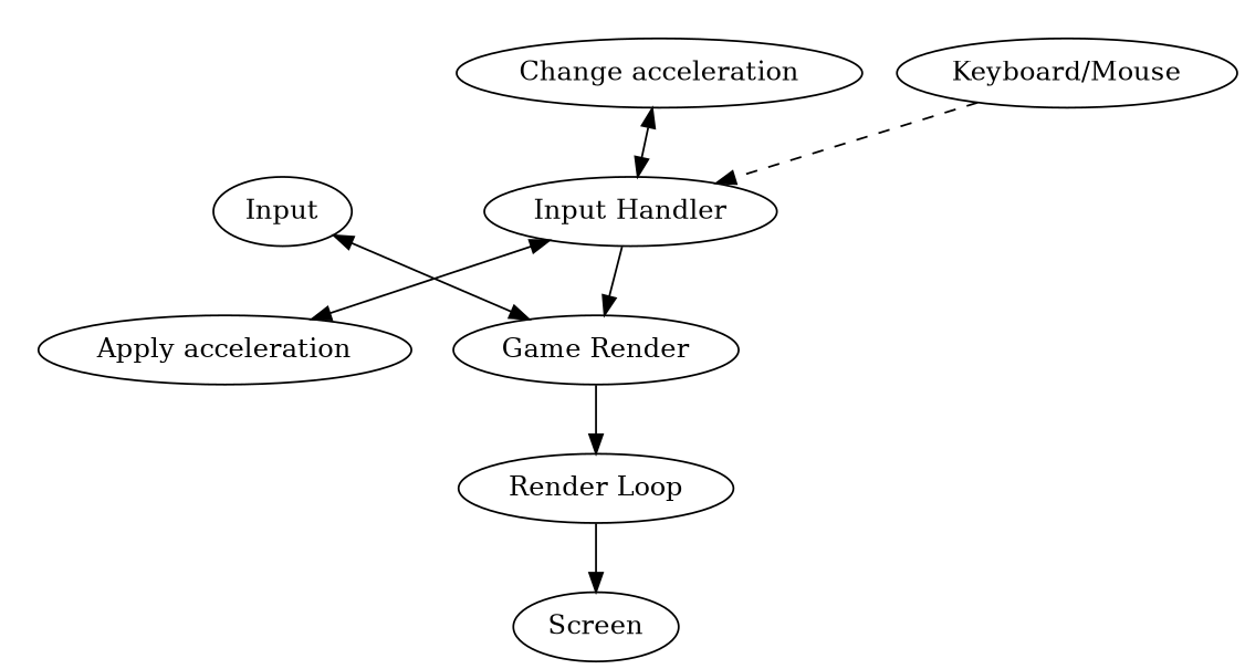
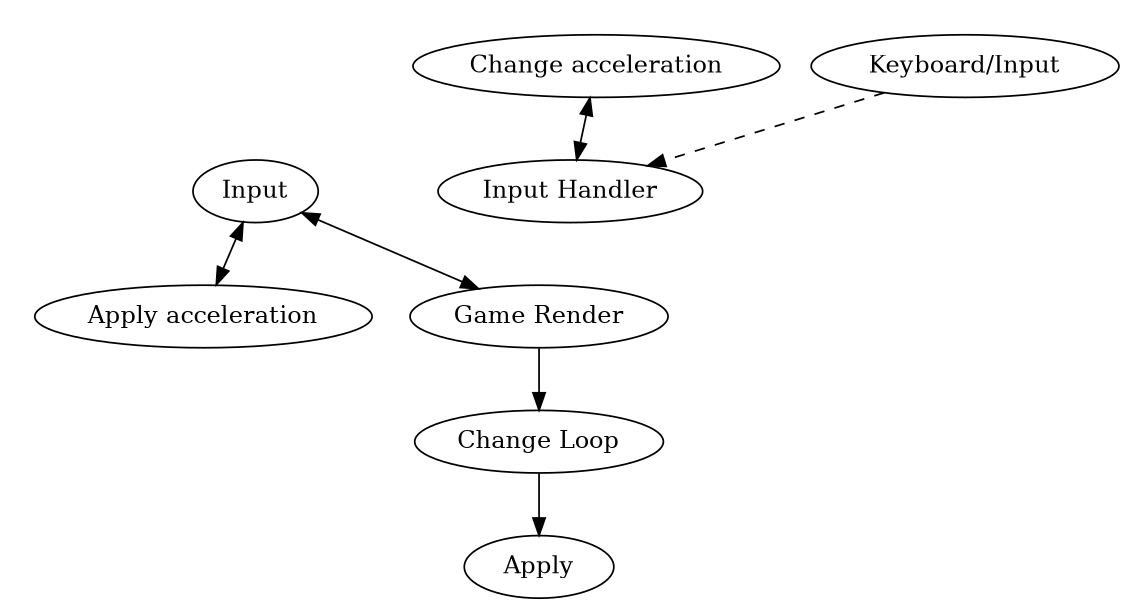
  digraph {
    splines=polyline
    "Input Handler"
    "Change acceleration"
    n3 [label=Input]
    "Apply acceleration"
    n5 [label="Game Render"]
-   "Render Loop"
-   "Keyboard/Mouse"
-   Screen
+   "Render Loop" [label="Change Loop"]
+   "Keyboard/Mouse" [label="Keyboard/Input"]
+   Screen [label=Apply]
    subgraph cluster_1 {
      color=invis
      "Input Handler"
      "Change acceleration"
    }
    subgraph cluster_2 {
      color=invis
      n3
      "Apply acceleration"
    }
-   "Input Handler" -> n5
    "Change acceleration" -> "Input Handler" [dir=both]
-   "Input Handler" -> "Apply acceleration" [dir=both]
+   n3 -> "Apply acceleration" [dir=both]
    n3 -> n5 [dir=both]
    n5 -> "Render Loop"
    "Render Loop" -> Screen [style=solid]
    "Keyboard/Mouse" -> "Input Handler" [style=dashed]
  }
